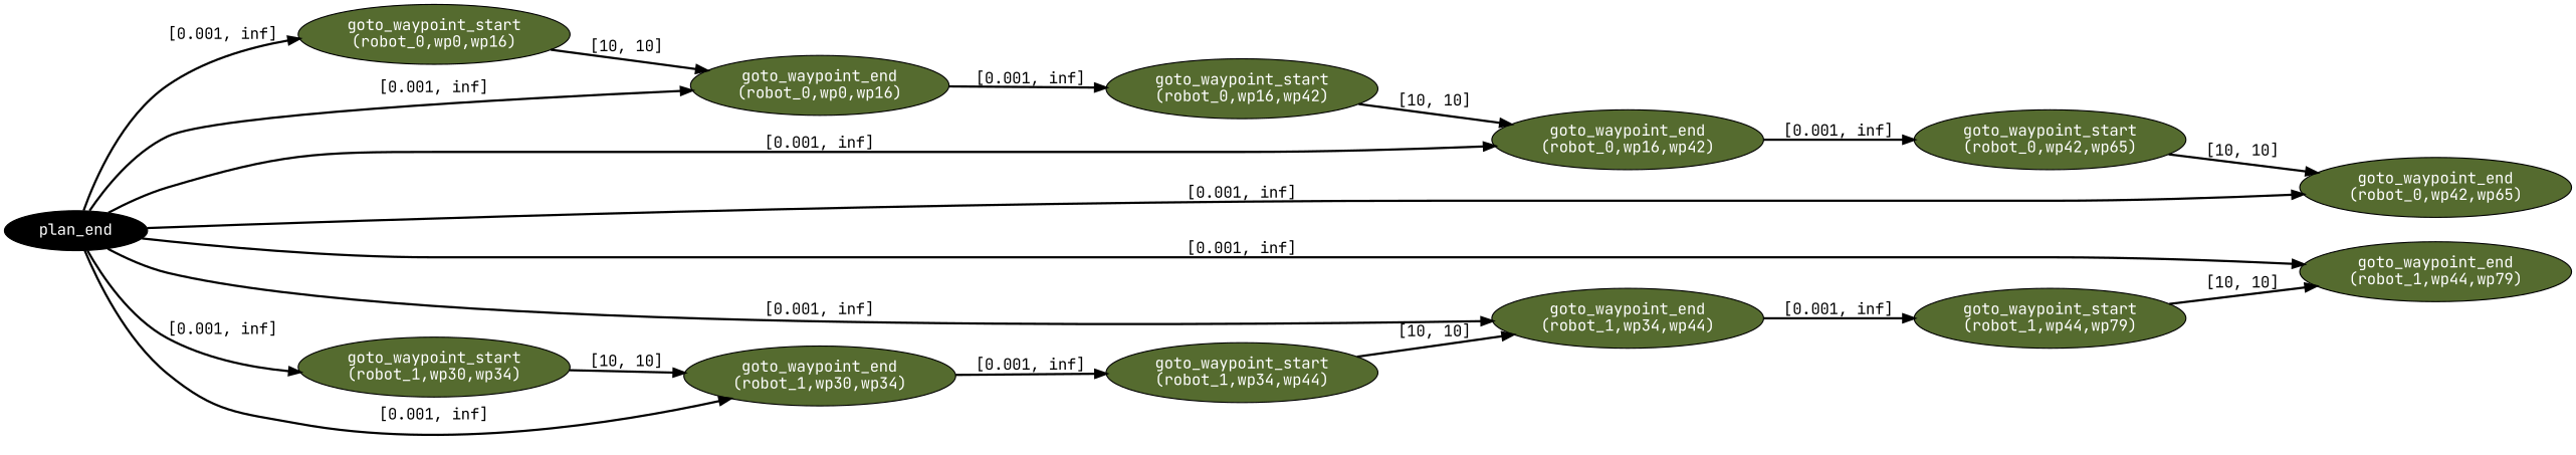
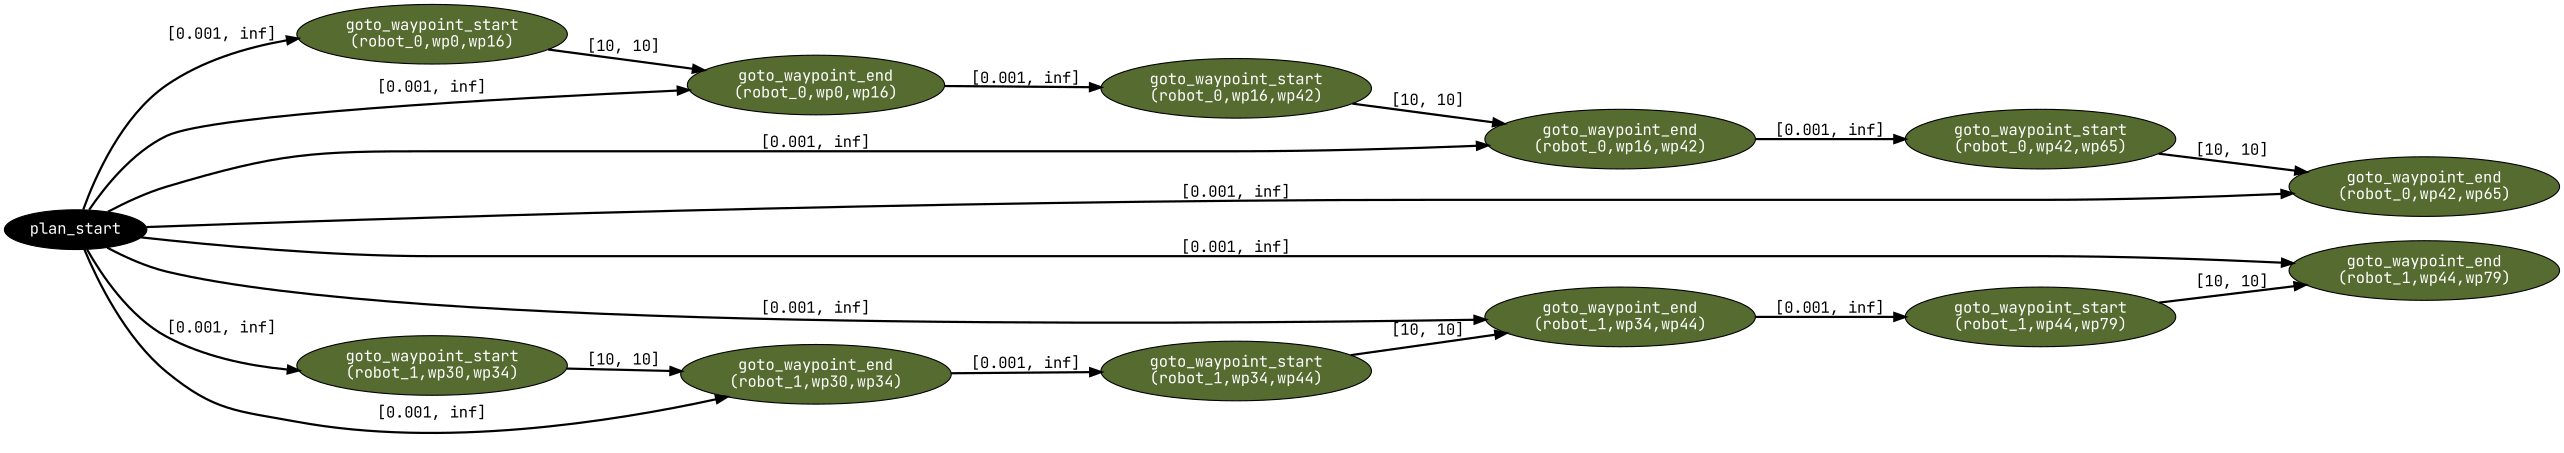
  digraph {
    rankdir=LR
    fontname="JetBrains Mono"
    node [fillcolor=darkolivegreen fontcolor=white style=filled fontname="JetBrains Mono"]
    edge [color=black penwidth=2 fontname="JetBrains Mono"]
-   n1 [fillcolor=black label=plan_end]
+   n1 [fillcolor=black label=plan_start]
    n2 [label="goto_waypoint_start\n(robot_0,wp0,wp16)"]
    n3 [label="goto_waypoint_end\n(robot_0,wp0,wp16)"]
    n4 [label="goto_waypoint_start\n(robot_1,wp30,wp34)"]
    n5 [label="goto_waypoint_end\n(robot_1,wp30,wp34)"]
    n6 [label="goto_waypoint_end\n(robot_0,wp16,wp42)"]
    n7 [label="goto_waypoint_end\n(robot_1,wp34,wp44)"]
    n8 [label="goto_waypoint_end\n(robot_0,wp42,wp65)"]
    n9 [label="goto_waypoint_end\n(robot_1,wp44,wp79)"]
    n10 [label="goto_waypoint_start\n(robot_0,wp16,wp42)"]
    n11 [label="goto_waypoint_start\n(robot_1,wp34,wp44)"]
    n12 [label="goto_waypoint_start\n(robot_0,wp42,wp65)"]
    n13 [label="goto_waypoint_start\n(robot_1,wp44,wp79)"]
    n1 -> n2 [label="[0.001, inf]"]
    n1 -> n3 [label="[0.001, inf]"]
    n1 -> n4 [label="[0.001, inf]"]
    n1 -> n5 [label="[0.001, inf]"]
    n1 -> n6 [label="[0.001, inf]"]
    n1 -> n7 [label="[0.001, inf]"]
    n1 -> n8 [label="[0.001, inf]"]
    n1 -> n9 [label="[0.001, inf]"]
    n2 -> n3 [label="[10, 10]"]
    n3 -> n10 [label="[0.001, inf]"]
    n4 -> n5 [label="[10, 10]"]
    n5 -> n11 [label="[0.001, inf]"]
    n6 -> n12 [label="[0.001, inf]"]
    n7 -> n13 [label="[0.001, inf]"]
    n10 -> n6 [label="[10, 10]"]
    n11 -> n7 [label="[10, 10]"]
    n12 -> n8 [label="[10, 10]"]
    n13 -> n9 [label="[10, 10]"]
  }
